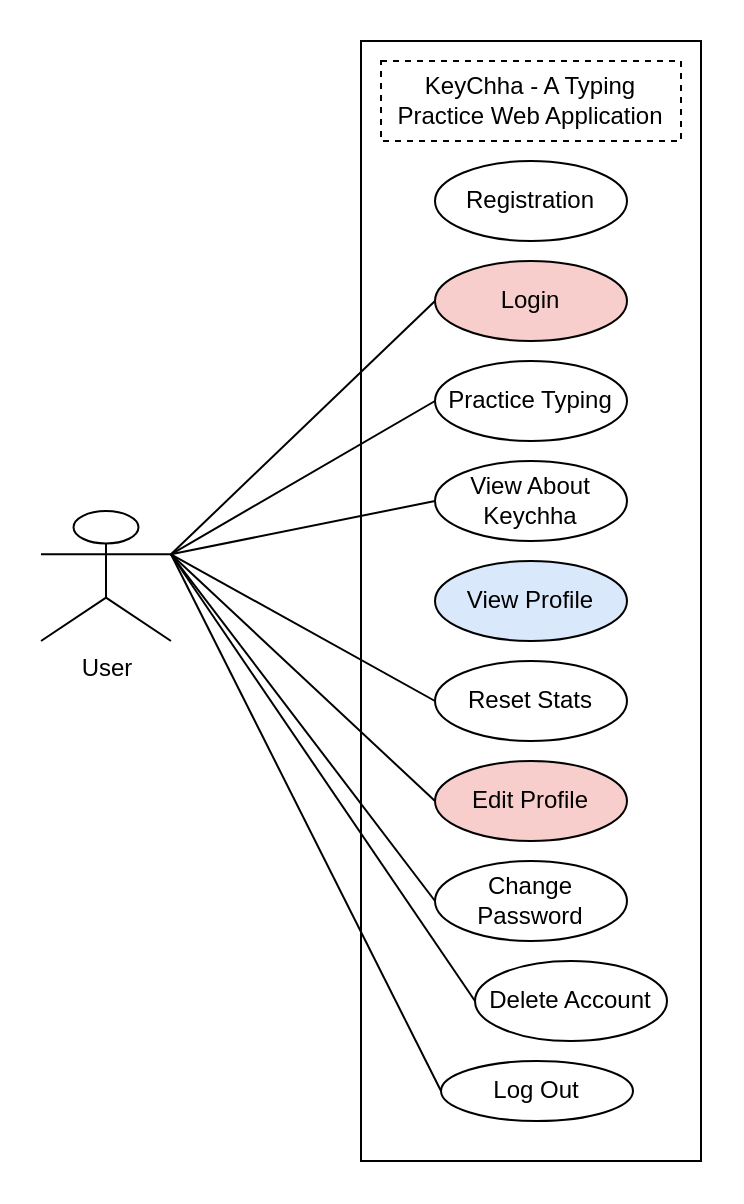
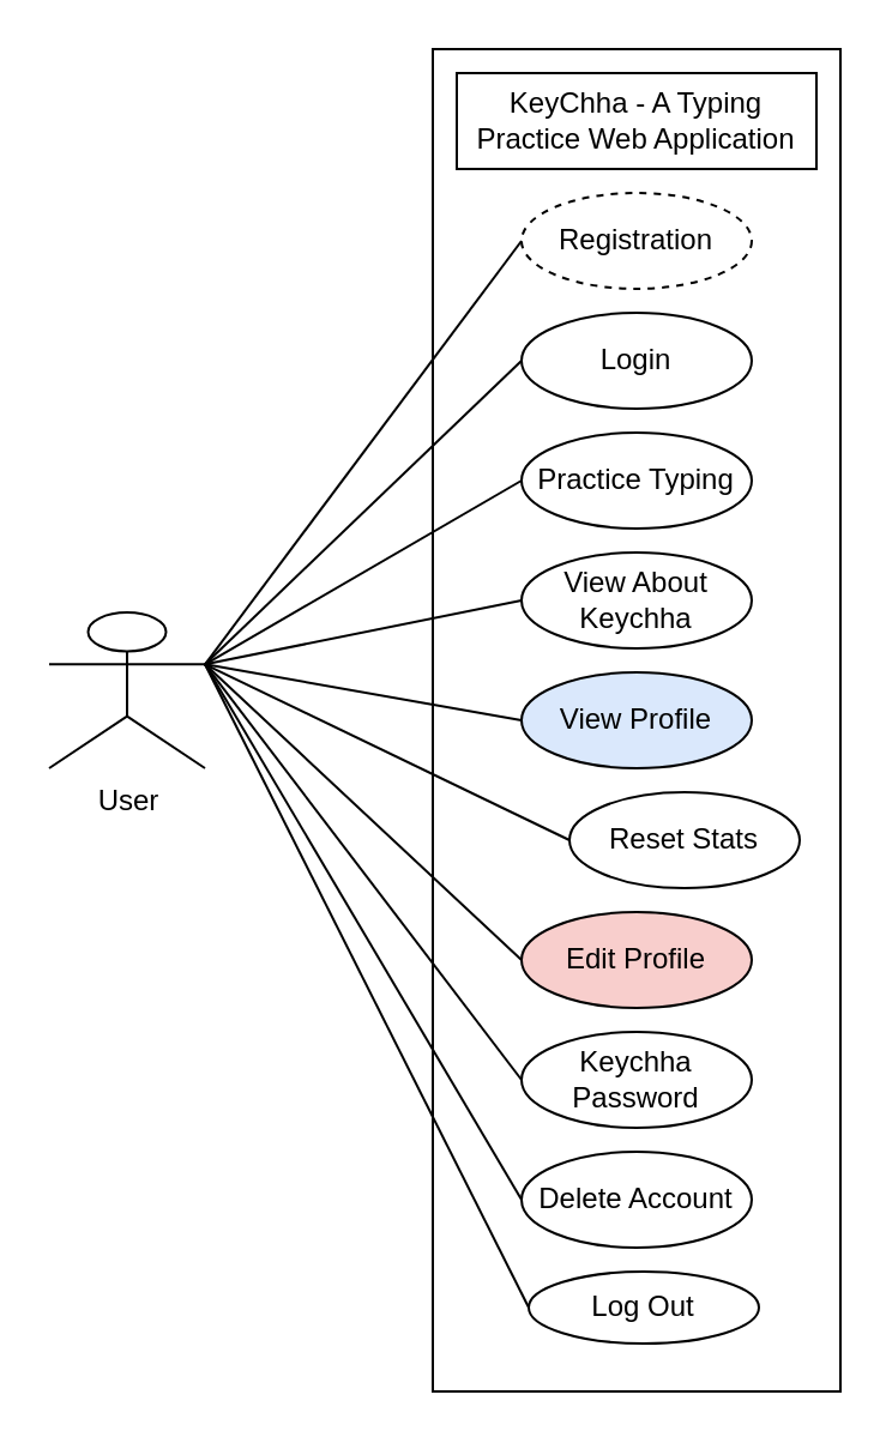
  <mxCell id="0" />
  <mxCell id="1" parent="0" />
  <mxCell id="2" value="" style="rounded=0;whiteSpace=wrap;html=1;" parent="1" vertex="1"><mxGeometry x="180" y="20" width="170" height="560" as="geometry" /></mxCell>
- <mxCell id="3" value="KeyChha - A Typing Practice Web Application" style="rounded=0;whiteSpace=wrap;html=1;dashed=1;" vertex="1" parent="1"><mxGeometry x="190" y="30" width="150" height="40" as="geometry" /></mxCell>
- <mxCell id="4" value="Registration" style="ellipse;whiteSpace=wrap;html=1;" vertex="1" parent="1"><mxGeometry x="217" y="80" width="96" height="40" as="geometry" /></mxCell>
- <mxCell id="5" value="Login" style="ellipse;whiteSpace=wrap;html=1;fillColor=#f8cecc;" vertex="1" parent="1"><mxGeometry x="217" y="130" width="96" height="40" as="geometry" /></mxCell>
+ <mxCell id="3" value="KeyChha - A Typing Practice Web Application" style="rounded=0;whiteSpace=wrap;html=1;" vertex="1" parent="1"><mxGeometry x="190" y="30" width="150" height="40" as="geometry" /></mxCell>
+ <mxCell id="4" value="Registration" style="ellipse;whiteSpace=wrap;html=1;dashed=1;" vertex="1" parent="1"><mxGeometry x="217" y="80" width="96" height="40" as="geometry" /></mxCell>
+ <mxCell id="5" value="Login" style="ellipse;whiteSpace=wrap;html=1;" vertex="1" parent="1"><mxGeometry x="217" y="130" width="96" height="40" as="geometry" /></mxCell>
  <mxCell id="6" value="User" style="shape=umlActor;verticalLabelPosition=bottom;verticalAlign=top;html=1;outlineConnect=0;" vertex="1" parent="1"><mxGeometry x="20" y="255" width="65" height="65" as="geometry" /></mxCell>
  <mxCell id="7" value="Practice Typing&lt;span style=&quot;color: rgba(0, 0, 0, 0); font-family: monospace; font-size: 0px; text-align: start; text-wrap-mode: nowrap;&quot;&gt;%3CmxGraphModel%3E%3Croot%3E%3CmxCell%20id%3D%220%22%2F%3E%3CmxCell%20id%3D%221%22%20parent%3D%220%22%2F%3E%3CmxCell%20id%3D%222%22%20value%3D%22Login%22%20style%3D%22ellipse%3BwhiteSpace%3Dwrap%3Bhtml%3D1%3B%22%20vertex%3D%221%22%20parent%3D%221%22%3E%3CmxGeometry%20x%3D%22357%22%20y%3D%22230%22%20width%3D%2296%22%20height%3D%2240%22%20as%3D%22geometry%22%2F%3E%3C%2FmxCell%3E%3C%2Froot%3E%3C%2FmxGraphModel%3E&lt;/span&gt;" style="ellipse;whiteSpace=wrap;html=1;" vertex="1" parent="1"><mxGeometry x="217" y="180" width="96" height="40" as="geometry" /></mxCell>
  <mxCell id="8" value="View About Keychha" style="ellipse;whiteSpace=wrap;html=1;" vertex="1" parent="1"><mxGeometry x="217" y="230" width="96" height="40" as="geometry" /></mxCell>
  <mxCell id="9" value="View Profile" style="ellipse;whiteSpace=wrap;html=1;fillColor=#dae8fc;" vertex="1" parent="1"><mxGeometry x="217" y="280" width="96" height="40" as="geometry" /></mxCell>
- <mxCell id="10" value="Reset Stats" style="ellipse;whiteSpace=wrap;html=1;" vertex="1" parent="1"><mxGeometry x="217" y="330" width="96" height="40" as="geometry" /></mxCell>
+ <mxCell id="10" value="Reset Stats" style="ellipse;whiteSpace=wrap;html=1;" vertex="1" parent="1"><mxGeometry x="237" y="330" width="96" height="40" as="geometry" /></mxCell>
  <mxCell id="11" value="Edit Profile" style="ellipse;whiteSpace=wrap;html=1;fillColor=#f8cecc;" vertex="1" parent="1"><mxGeometry x="217" y="380" width="96" height="40" as="geometry" /></mxCell>
- <mxCell id="12" value="Change Password" style="ellipse;whiteSpace=wrap;html=1;" vertex="1" parent="1"><mxGeometry x="217" y="430" width="96" height="40" as="geometry" /></mxCell>
- <mxCell id="13" value="Delete Account" style="ellipse;whiteSpace=wrap;html=1;" vertex="1" parent="1"><mxGeometry x="237" y="480" width="96" height="40" as="geometry" /></mxCell>
+ <mxCell id="12" value="Keychha Password" style="ellipse;whiteSpace=wrap;html=1;" vertex="1" parent="1"><mxGeometry x="217" y="430" width="96" height="40" as="geometry" /></mxCell>
+ <mxCell id="13" value="Delete Account" style="ellipse;whiteSpace=wrap;html=1;" vertex="1" parent="1"><mxGeometry x="217" y="480" width="96" height="40" as="geometry" /></mxCell>
  <mxCell id="14" value="Log Out" style="ellipse;whiteSpace=wrap;html=1;" vertex="1" parent="1"><mxGeometry x="220" y="530" width="96" height="30" as="geometry" /></mxCell>
+ <mxCell id="15" value="" style="endArrow=none;html=1;rounded=0;exitX=1;exitY=0.333;exitDx=0;exitDy=0;exitPerimeter=0;entryX=0;entryY=0.5;entryDx=0;entryDy=0;" edge="1" parent="1" source="6" target="4"><mxGeometry width="50" height="50" relative="1" as="geometry"><mxPoint x="0" y="150" as="sourcePoint" /><mxPoint x="50" y="100" as="targetPoint" /></mxGeometry></mxCell>
  <mxCell id="16" value="" style="endArrow=none;html=1;rounded=0;exitX=1;exitY=0.333;exitDx=0;exitDy=0;exitPerimeter=0;entryX=0;entryY=0.5;entryDx=0;entryDy=0;" edge="1" parent="1" source="6" target="14"><mxGeometry width="50" height="50" relative="1" as="geometry"><mxPoint x="-10" y="540" as="sourcePoint" /><mxPoint x="40" y="490" as="targetPoint" /></mxGeometry></mxCell>
  <mxCell id="17" value="" style="endArrow=none;html=1;rounded=0;exitX=1;exitY=0.333;exitDx=0;exitDy=0;exitPerimeter=0;entryX=0;entryY=0.5;entryDx=0;entryDy=0;" edge="1" parent="1" source="6" target="5"><mxGeometry width="50" height="50" relative="1" as="geometry"><mxPoint x="-10" y="250" as="sourcePoint" /><mxPoint x="40" y="200" as="targetPoint" /></mxGeometry></mxCell>
  <mxCell id="18" value="" style="endArrow=none;html=1;rounded=0;exitX=1;exitY=0.333;exitDx=0;exitDy=0;exitPerimeter=0;entryX=0;entryY=0.5;entryDx=0;entryDy=0;" edge="1" parent="1" source="6" target="7"><mxGeometry width="50" height="50" relative="1" as="geometry"><mxPoint x="30" y="220" as="sourcePoint" /><mxPoint x="80" y="170" as="targetPoint" /></mxGeometry></mxCell>
  <mxCell id="19" value="" style="endArrow=none;html=1;rounded=0;exitX=1;exitY=0.333;exitDx=0;exitDy=0;exitPerimeter=0;entryX=0;entryY=0.5;entryDx=0;entryDy=0;" edge="1" parent="1" source="6" target="8"><mxGeometry width="50" height="50" relative="1" as="geometry"><mxPoint x="40" y="580" as="sourcePoint" /><mxPoint x="90" y="530" as="targetPoint" /></mxGeometry></mxCell>
+ <mxCell id="20" value="" style="endArrow=none;html=1;rounded=0;exitX=1;exitY=0.333;exitDx=0;exitDy=0;exitPerimeter=0;entryX=0;entryY=0.5;entryDx=0;entryDy=0;" edge="1" parent="1" source="6" target="9"><mxGeometry width="50" height="50" relative="1" as="geometry"><mxPoint x="-10" y="560" as="sourcePoint" /><mxPoint x="40" y="510" as="targetPoint" /></mxGeometry></mxCell>
  <mxCell id="21" value="" style="endArrow=none;html=1;rounded=0;exitX=1;exitY=0.333;exitDx=0;exitDy=0;exitPerimeter=0;entryX=0;entryY=0.5;entryDx=0;entryDy=0;" edge="1" parent="1" source="6" target="10"><mxGeometry width="50" height="50" relative="1" as="geometry"><mxPoint x="50" y="580" as="sourcePoint" /><mxPoint x="100" y="530" as="targetPoint" /></mxGeometry></mxCell>
  <mxCell id="22" value="" style="endArrow=none;html=1;rounded=0;exitX=1;exitY=0.333;exitDx=0;exitDy=0;exitPerimeter=0;entryX=0;entryY=0.5;entryDx=0;entryDy=0;" edge="1" parent="1" source="6" target="11"><mxGeometry width="50" height="50" relative="1" as="geometry"><mxPoint x="60" y="580" as="sourcePoint" /><mxPoint x="110" y="530" as="targetPoint" /></mxGeometry></mxCell>
  <mxCell id="23" value="" style="endArrow=none;html=1;rounded=0;exitX=1;exitY=0.333;exitDx=0;exitDy=0;exitPerimeter=0;entryX=0;entryY=0.5;entryDx=0;entryDy=0;" edge="1" parent="1" source="6" target="12"><mxGeometry width="50" height="50" relative="1" as="geometry"><mxPoint x="10" y="590" as="sourcePoint" /><mxPoint x="60" y="540" as="targetPoint" /></mxGeometry></mxCell>
  <mxCell id="24" value="" style="endArrow=none;html=1;rounded=0;exitX=1;exitY=0.333;exitDx=0;exitDy=0;exitPerimeter=0;entryX=0;entryY=0.5;entryDx=0;entryDy=0;" edge="1" parent="1" source="6" target="13"><mxGeometry width="50" height="50" relative="1" as="geometry"><mxPoint x="70" y="590" as="sourcePoint" /><mxPoint x="120" y="540" as="targetPoint" /></mxGeometry></mxCell>
